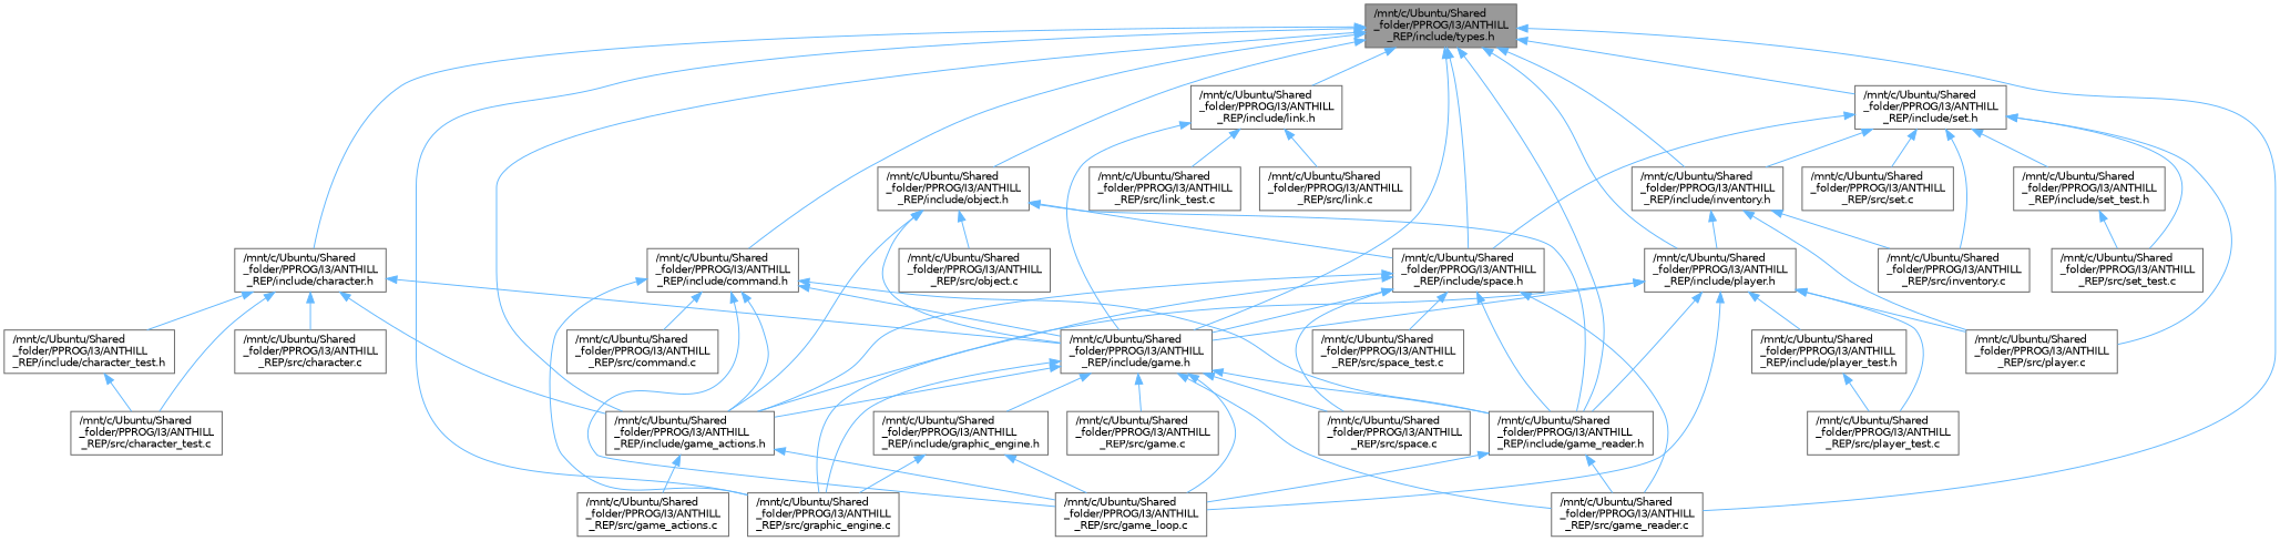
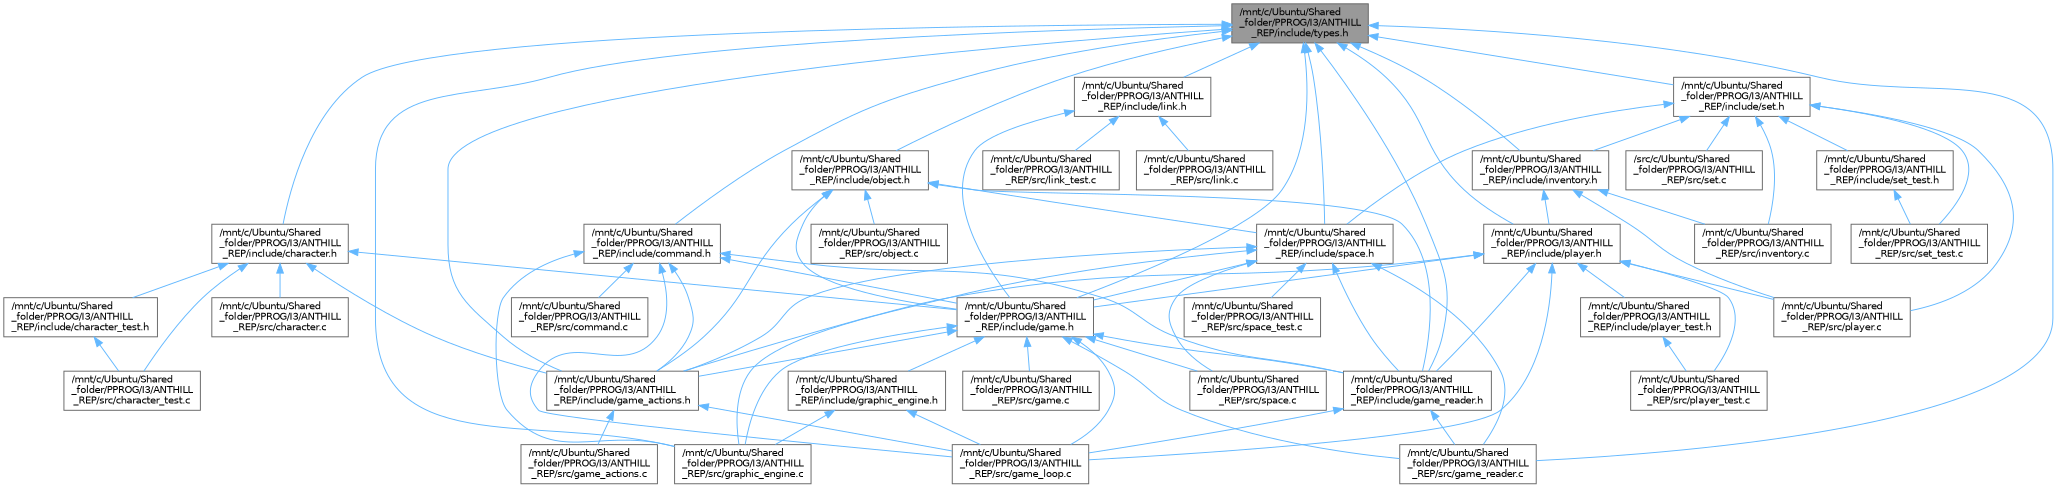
  digraph {
    node [color=grey40 fillcolor=white fontname=Helvetica fontsize=10 shape=box style=filled]
    edge [color=steelblue1 dir=back fontname=Helvetica fontsize=10 labelfontname=Helvetica labelfontsize=10 style=solid]
    n1 [color=gray40 fillcolor=grey60 fontcolor=black height=0.2 label="/mnt/c/Ubuntu/Shared\l_folder/PPROG/I3/ANTHILL\l_REP/include/types.h" width=0.4]
    n2 [height=0.2 label="/mnt/c/Ubuntu/Shared\l_folder/PPROG/I3/ANTHILL\l_REP/include/character.h" width=0.4]
    n3 [height=0.2 label="/mnt/c/Ubuntu/Shared\l_folder/PPROG/I3/ANTHILL\l_REP/include/game.h" width=0.4]
    n4 [height=0.2 label="/mnt/c/Ubuntu/Shared\l_folder/PPROG/I3/ANTHILL\l_REP/include/game_actions.h" width=0.4]
    n5 [height=0.2 label="/mnt/c/Ubuntu/Shared\l_folder/PPROG/I3/ANTHILL\l_REP/include/game_reader.h" width=0.4]
    n6 [height=0.2 label="/mnt/c/Ubuntu/Shared\l_folder/PPROG/I3/ANTHILL\l_REP/src/game_reader.c" width=0.4]
    n7 [height=0.2 label="/mnt/c/Ubuntu/Shared\l_folder/PPROG/I3/ANTHILL\l_REP/src/graphic_engine.c" width=0.4]
    n8 [height=0.2 label="/mnt/c/Ubuntu/Shared\l_folder/PPROG/I3/ANTHILL\l_REP/include/command.h" width=0.4]
    n9 [height=0.2 label="/mnt/c/Ubuntu/Shared\l_folder/PPROG/I3/ANTHILL\l_REP/include/inventory.h" width=0.4]
    n10 [height=0.2 label="/mnt/c/Ubuntu/Shared\l_folder/PPROG/I3/ANTHILL\l_REP/include/player.h" width=0.4]
    n11 [height=0.2 label="/mnt/c/Ubuntu/Shared\l_folder/PPROG/I3/ANTHILL\l_REP/include/link.h" width=0.4]
    n12 [height=0.2 label="/mnt/c/Ubuntu/Shared\l_folder/PPROG/I3/ANTHILL\l_REP/include/object.h" width=0.4]
    n13 [height=0.2 label="/mnt/c/Ubuntu/Shared\l_folder/PPROG/I3/ANTHILL\l_REP/include/space.h" width=0.4]
    n14 [height=0.2 label="/mnt/c/Ubuntu/Shared\l_folder/PPROG/I3/ANTHILL\l_REP/include/set.h" width=0.4]
    n15 [height=0.2 label="/mnt/c/Ubuntu/Shared\l_folder/PPROG/I3/ANTHILL\l_REP/include/character_test.h" width=0.4]
    n16 [height=0.2 label="/mnt/c/Ubuntu/Shared\l_folder/PPROG/I3/ANTHILL\l_REP/src/character_test.c" width=0.4]
    n17 [height=0.2 label="/mnt/c/Ubuntu/Shared\l_folder/PPROG/I3/ANTHILL\l_REP/src/character.c" width=0.4]
    n18 [height=0.2 label="/mnt/c/Ubuntu/Shared\l_folder/PPROG/I3/ANTHILL\l_REP/src/game_loop.c" width=0.4]
    n19 [height=0.2 label="/mnt/c/Ubuntu/Shared\l_folder/PPROG/I3/ANTHILL\l_REP/include/graphic_engine.h" width=0.4]
    n20 [height=0.2 label="/mnt/c/Ubuntu/Shared\l_folder/PPROG/I3/ANTHILL\l_REP/src/game.c" width=0.4]
    n21 [height=0.2 label="/mnt/c/Ubuntu/Shared\l_folder/PPROG/I3/ANTHILL\l_REP/src/space.c" width=0.4]
    n22 [height=0.2 label="/mnt/c/Ubuntu/Shared\l_folder/PPROG/I3/ANTHILL\l_REP/src/game_actions.c" width=0.4]
    n23 [height=0.2 label="/mnt/c/Ubuntu/Shared\l_folder/PPROG/I3/ANTHILL\l_REP/src/command.c" width=0.4]
    n24 [height=0.2 label="/mnt/c/Ubuntu/Shared\l_folder/PPROG/I3/ANTHILL\l_REP/src/player.c" width=0.4]
    n25 [height=0.2 label="/mnt/c/Ubuntu/Shared\l_folder/PPROG/I3/ANTHILL\l_REP/src/inventory.c" width=0.4]
    n26 [height=0.2 label="/mnt/c/Ubuntu/Shared\l_folder/PPROG/I3/ANTHILL\l_REP/include/player_test.h" width=0.4]
    n27 [height=0.2 label="/mnt/c/Ubuntu/Shared\l_folder/PPROG/I3/ANTHILL\l_REP/src/player_test.c" width=0.4]
    n28 [height=0.2 label="/mnt/c/Ubuntu/Shared\l_folder/PPROG/I3/ANTHILL\l_REP/src/link.c" width=0.4]
    n29 [height=0.2 label="/mnt/c/Ubuntu/Shared\l_folder/PPROG/I3/ANTHILL\l_REP/src/link_test.c" width=0.4]
    n30 [height=0.2 label="/mnt/c/Ubuntu/Shared\l_folder/PPROG/I3/ANTHILL\l_REP/src/object.c" width=0.4]
    n31 [height=0.2 label="/mnt/c/Ubuntu/Shared\l_folder/PPROG/I3/ANTHILL\l_REP/src/space_test.c" width=0.4]
    n32 [height=0.2 label="/mnt/c/Ubuntu/Shared\l_folder/PPROG/I3/ANTHILL\l_REP/include/set_test.h" width=0.4]
    n33 [height=0.2 label="/mnt/c/Ubuntu/Shared\l_folder/PPROG/I3/ANTHILL\l_REP/src/set_test.c" width=0.4]
-   n34 [height=0.2 label="/mnt/c/Ubuntu/Shared\l_folder/PPROG/I3/ANTHILL\l_REP/src/set.c" width=0.4]
+   n34 [height=0.2 label="/src/c/Ubuntu/Shared\l_folder/PPROG/I3/ANTHILL\l_REP/src/set.c" width=0.4]
    n1 -> n2
    n1 -> n3
    n1 -> n4
    n1 -> n5
    n1 -> n6
    n1 -> n7
    n1 -> n8
    n1 -> n9
    n1 -> n10
    n1 -> n11
    n1 -> n12
    n1 -> n13
    n1 -> n14
    n2 -> n3
    n2 -> n4
    n2 -> n15
    n2 -> n16
    n2 -> n17
    n3 -> n4
    n3 -> n5
    n3 -> n6
    n3 -> n7
    n3 -> n18
    n3 -> n19
    n3 -> n20
    n3 -> n21
    n4 -> n18
    n4 -> n22
    n5 -> n6
    n5 -> n18
    n8 -> n3
    n8 -> n4
    n8 -> n5
    n8 -> n7
    n8 -> n18
    n8 -> n23
    n9 -> n10
    n9 -> n24
    n9 -> n25
    n10 -> n3
    n10 -> n4
    n10 -> n5
    n10 -> n18
    n10 -> n24
    n10 -> n26
    n10 -> n27
    n11 -> n3
    n11 -> n28
    n11 -> n29
    n12 -> n3
    n12 -> n4
    n12 -> n5
    n12 -> n13
    n12 -> n30
    n13 -> n3
    n13 -> n4
    n13 -> n5
    n13 -> n6
    n13 -> n7
    n13 -> n21
    n13 -> n31
    n14 -> n9
    n14 -> n13
    n14 -> n24
    n14 -> n25
    n14 -> n32
    n14 -> n33
    n14 -> n34
    n15 -> n16
    n19 -> n7
    n19 -> n18
    n26 -> n27
    n32 -> n33
  }
